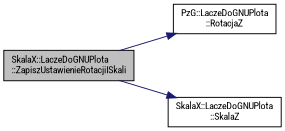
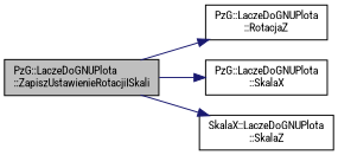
  digraph {
    fontname="Roboto Condensed"
    rankdir=LR
    node [color=black fillcolor=white fontname="Roboto Condensed" fontsize=10 shape=record style=filled]
    edge [color=midnightblue fontname="Roboto Condensed" fontsize=10 labelfontname=Helvetica labelfontsize=10 style=solid]
-   n1 [fillcolor=grey75 fontcolor=black height=0.2 label="SkalaX::LaczeDoGNUPlota\l::ZapiszUstawienieRotacjiISkali" width=0.4]
+   n1 [fillcolor=grey75 fontcolor=black height=0.2 label="PzG::LaczeDoGNUPlota\l::ZapiszUstawienieRotacjiISkali" width=0.4]
    n2 [height=0.2 label="PzG::LaczeDoGNUPlota\l::RotacjaZ" width=0.4]
+   n3 [height=0.2 label="PzG::LaczeDoGNUPlota\l::SkalaX" width=0.4]
    n4 [height=0.2 label="SkalaX::LaczeDoGNUPlota\l::SkalaZ" width=0.4]
    n1 -> n2
+   n1 -> n3
    n1 -> n4
  }
